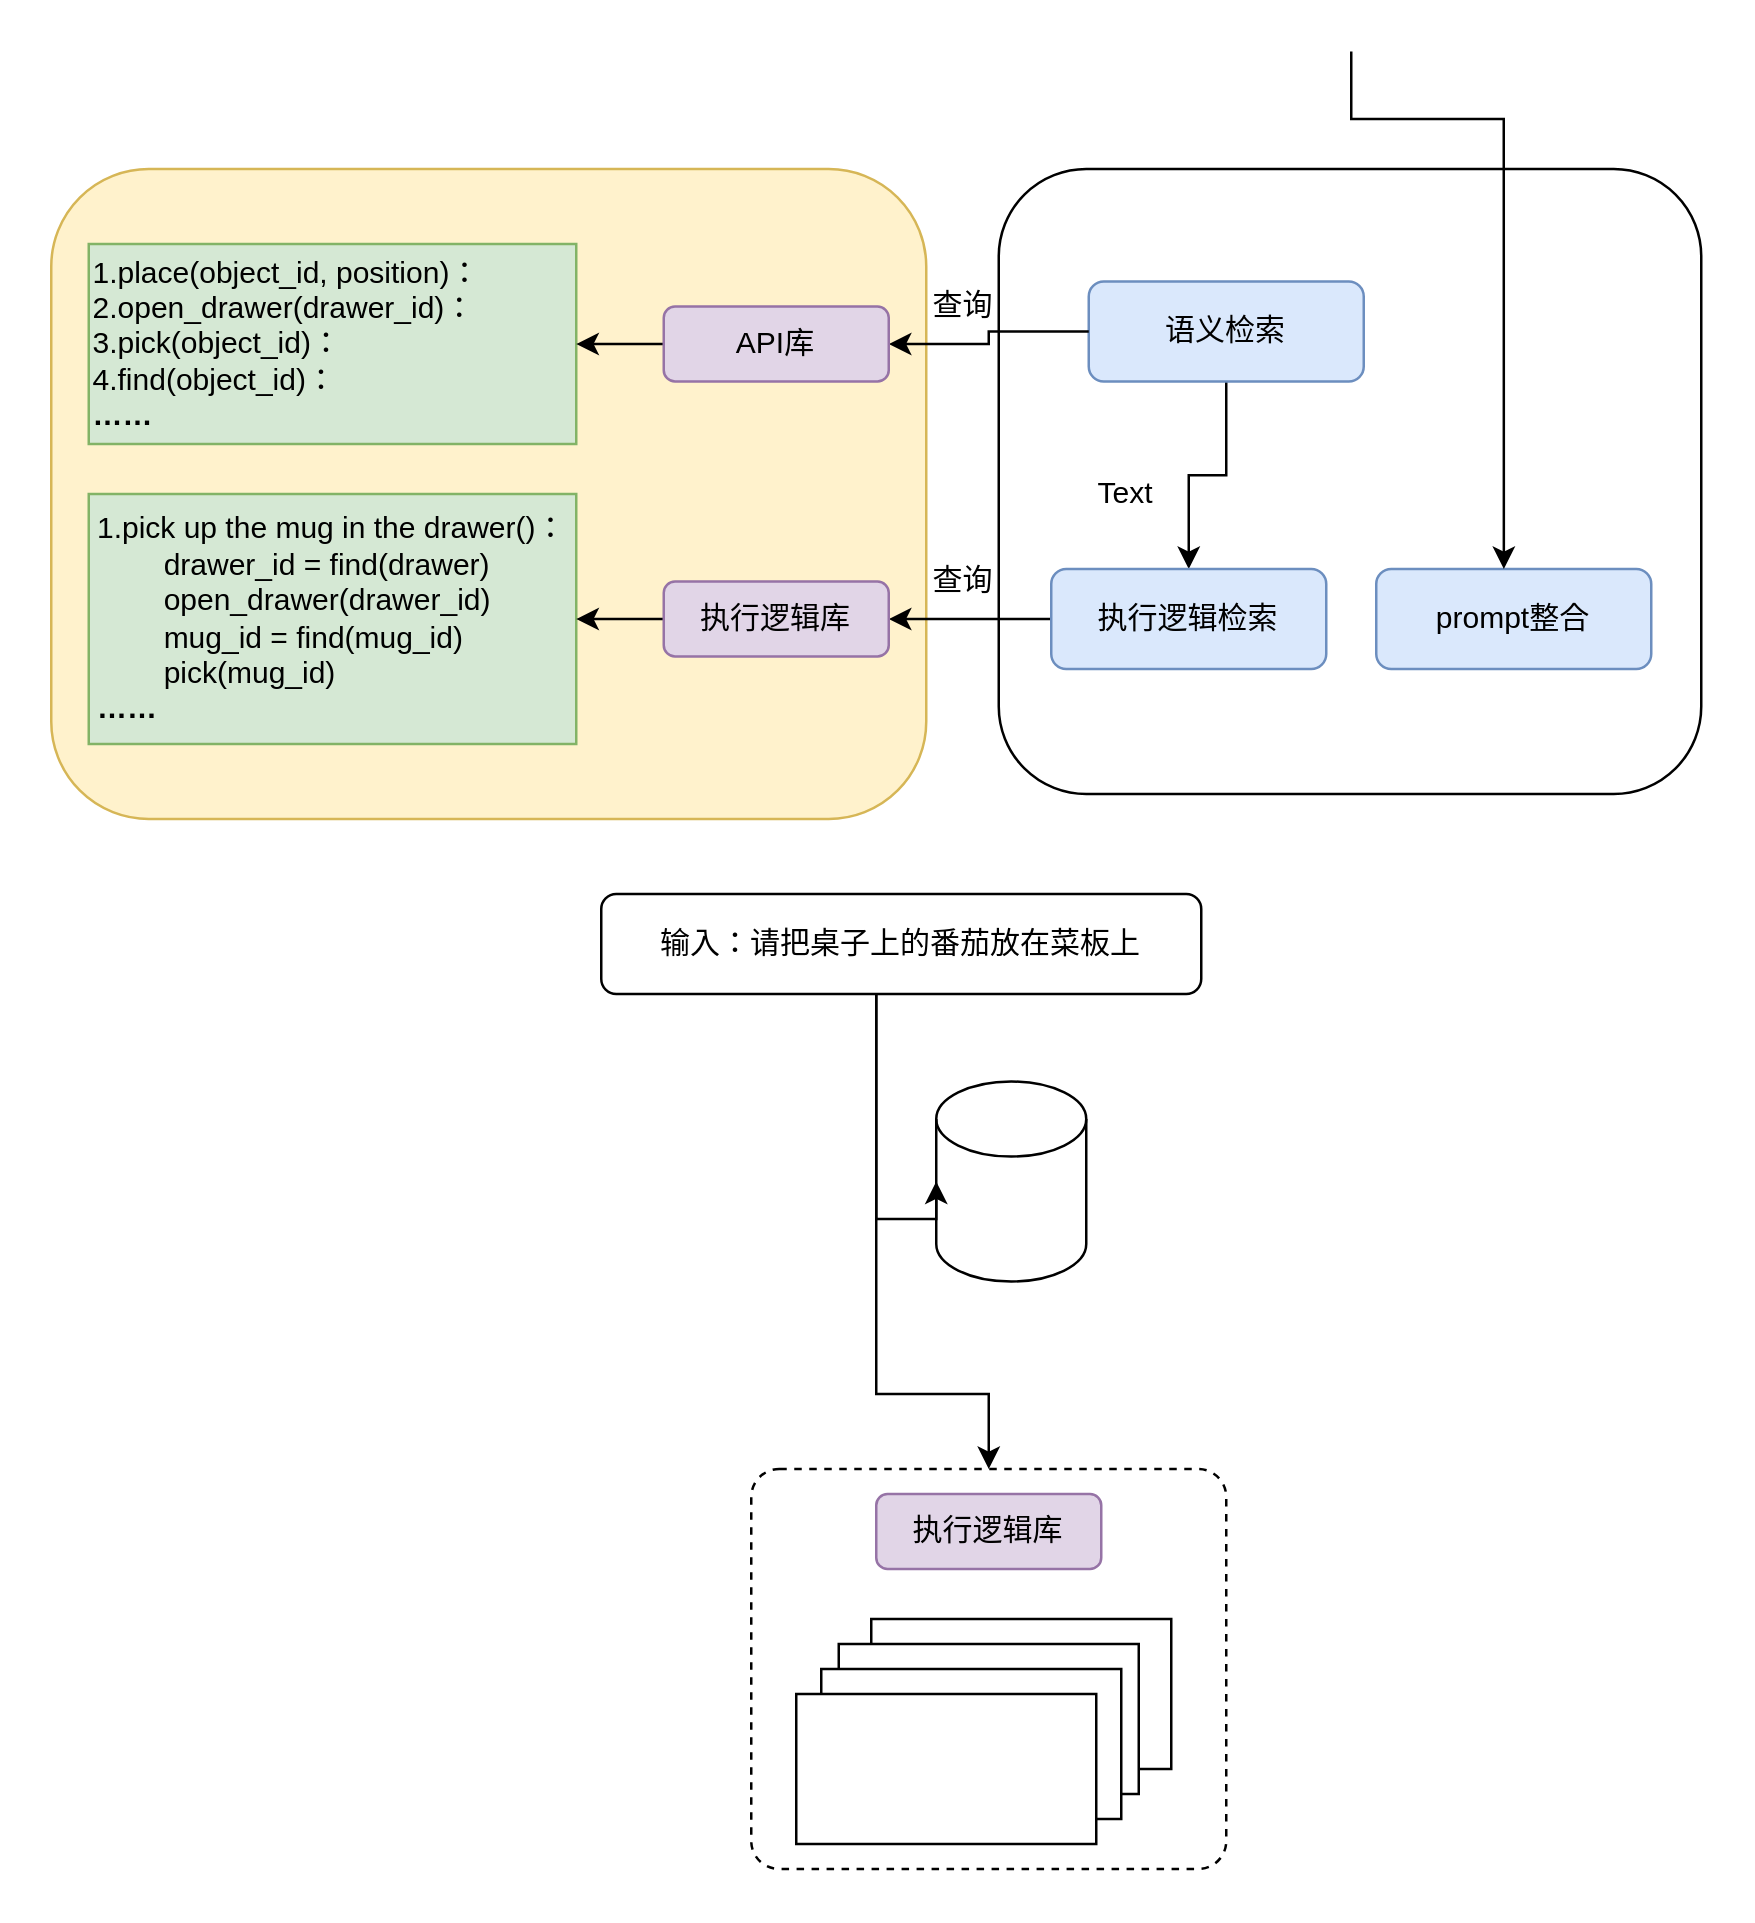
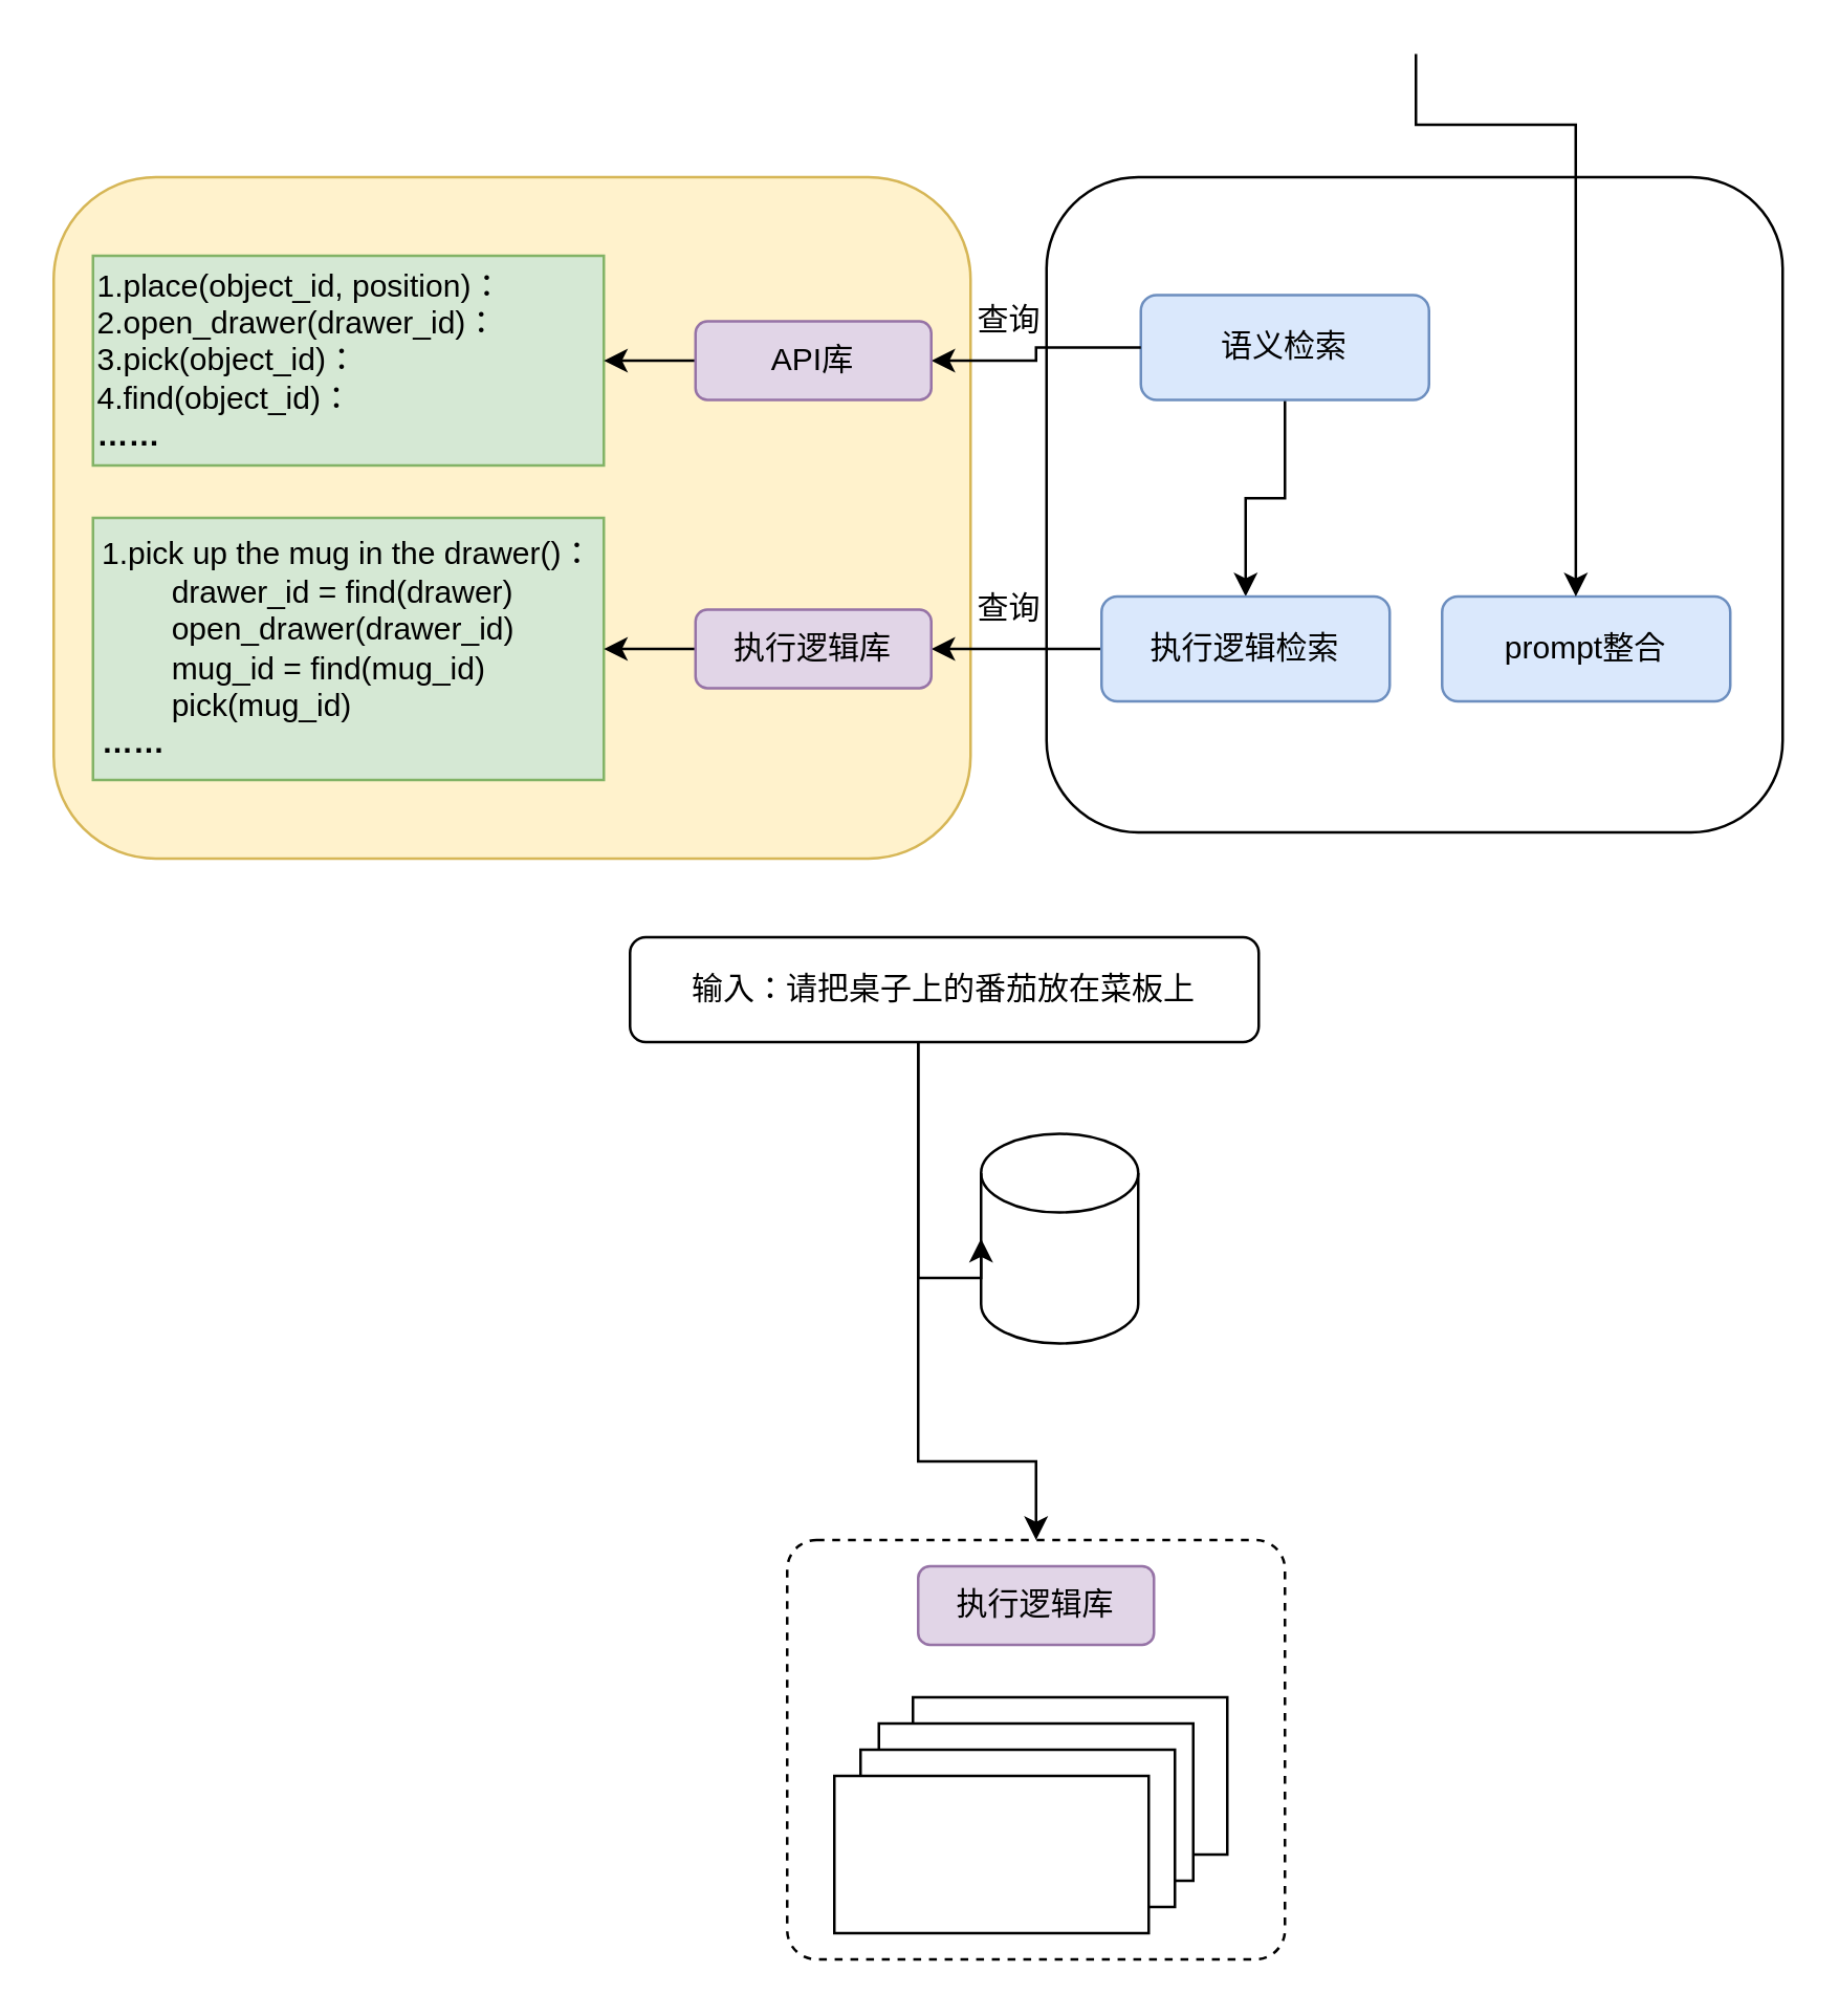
  <mxCell id="0" />
  <mxCell id="1" parent="0" />
  <mxCell id="2" style="edgeStyle=orthogonalEdgeStyle;rounded=0;orthogonalLoop=1;jettySize=auto;html=1;entryX=0.5;entryY=0;entryDx=0;entryDy=0;" edge="1" parent="1" source="3" target="29"><mxGeometry relative="1" as="geometry"><Array as="points"><mxPoint x="350" y="557" /><mxPoint x="395" y="557" /></Array></mxGeometry></mxCell>
  <mxCell id="3" value="输入：请把桌子上的番茄放在菜板上" style="rounded=1;whiteSpace=wrap;html=1;" vertex="1" parent="1"><mxGeometry x="240" y="357" width="240" height="40" as="geometry" /></mxCell>
  <mxCell id="4" value="" style="rounded=1;whiteSpace=wrap;html=1;arcSize=14;" vertex="1" parent="1"><mxGeometry x="399" y="67" width="281" height="250" as="geometry" /></mxCell>
  <mxCell id="5" value="" style="edgeStyle=orthogonalEdgeStyle;rounded=0;orthogonalLoop=1;jettySize=auto;html=1;" edge="1" parent="1" source="6" target="14"><mxGeometry relative="1" as="geometry" /></mxCell>
  <mxCell id="6" value="语义检索" style="rounded=1;whiteSpace=wrap;html=1;fillColor=#dae8fc;strokeColor=#6c8ebf;" vertex="1" parent="1"><mxGeometry x="435" y="112" width="110" height="40" as="geometry" /></mxCell>
  <mxCell id="7" value="" style="rounded=1;whiteSpace=wrap;html=1;fillColor=#fff2cc;strokeColor=#d6b656;" vertex="1" parent="1"><mxGeometry x="20" y="67" width="350" height="260" as="geometry" /></mxCell>
  <mxCell id="8" style="edgeStyle=orthogonalEdgeStyle;rounded=0;orthogonalLoop=1;jettySize=auto;html=1;exitX=0;exitY=0.5;exitDx=0;exitDy=0;" edge="1" parent="1" source="6" target="11"><mxGeometry relative="1" as="geometry" /></mxCell>
  <mxCell id="9" value="1.place(object_id, position)：&lt;br&gt;2.open_drawer(drawer_id)：&lt;br&gt;3.pick(object_id)：&lt;br&gt;4.find(object_id)：&lt;br&gt;&lt;b&gt;……&lt;/b&gt;" style="text;html=1;align=left;verticalAlign=middle;whiteSpace=wrap;rounded=0;fillColor=#d5e8d4;strokeColor=#82b366;" vertex="1" parent="1"><mxGeometry x="35" y="97" width="195" height="80" as="geometry" /></mxCell>
  <mxCell id="10" value="" style="edgeStyle=orthogonalEdgeStyle;rounded=0;orthogonalLoop=1;jettySize=auto;html=1;" edge="1" parent="1" source="11" target="9"><mxGeometry relative="1" as="geometry" /></mxCell>
  <mxCell id="11" value="API库" style="rounded=1;whiteSpace=wrap;html=1;fillColor=#e1d5e7;strokeColor=#9673a6;" vertex="1" parent="1"><mxGeometry x="265" y="122" width="90" height="30" as="geometry" /></mxCell>
  <mxCell id="12" value="&lt;div style=&quot;text-align: left;&quot;&gt;&lt;span style=&quot;background-color: initial;&quot;&gt;1.pick up the mug in the drawer()：&lt;/span&gt;&lt;/div&gt;&lt;div style=&quot;text-align: left;&quot;&gt;&lt;span style=&quot;background-color: initial;&quot;&gt;&lt;span style=&quot;white-space: pre;&quot;&gt;&#09;&lt;/span&gt;drawer_id = find(drawer)&lt;/span&gt;&lt;/div&gt;&lt;div style=&quot;text-align: left;&quot;&gt;&lt;span style=&quot;background-color: initial;&quot;&gt;&lt;span style=&quot;white-space: pre;&quot;&gt;&#09;&lt;/span&gt;open_drawer(drawer_id)&lt;/span&gt;&lt;/div&gt;&lt;div style=&quot;text-align: left;&quot;&gt;&lt;span style=&quot;background-color: initial;&quot;&gt;&lt;span style=&quot;white-space: pre;&quot;&gt;&#09;&lt;/span&gt;mug_id = find(mug_id)&lt;/span&gt;&lt;/div&gt;&lt;div style=&quot;text-align: left;&quot;&gt;&lt;span style=&quot;background-color: initial;&quot;&gt;&lt;span style=&quot;white-space: pre;&quot;&gt;&#09;&lt;/span&gt;pick(mug_id)&lt;/span&gt;&lt;/div&gt;&lt;div style=&quot;text-align: left;&quot;&gt;&lt;b&gt;……&lt;/b&gt;&lt;/div&gt;" style="text;html=1;strokeColor=#82b366;fillColor=#d5e8d4;align=center;verticalAlign=middle;whiteSpace=wrap;rounded=0;" vertex="1" parent="1"><mxGeometry x="35" y="197" width="195" height="100" as="geometry" /></mxCell>
  <mxCell id="13" style="edgeStyle=orthogonalEdgeStyle;rounded=0;orthogonalLoop=1;jettySize=auto;html=1;exitX=0;exitY=0.5;exitDx=0;exitDy=0;entryX=1;entryY=0.5;entryDx=0;entryDy=0;" edge="1" parent="1" source="14" target="16"><mxGeometry relative="1" as="geometry" /></mxCell>
  <mxCell id="14" value="执行逻辑检索" style="rounded=1;whiteSpace=wrap;html=1;fillColor=#dae8fc;strokeColor=#6c8ebf;" vertex="1" parent="1"><mxGeometry x="420" y="227" width="110" height="40" as="geometry" /></mxCell>
  <mxCell id="15" value="" style="edgeStyle=orthogonalEdgeStyle;rounded=0;orthogonalLoop=1;jettySize=auto;html=1;" edge="1" parent="1" source="16" target="12"><mxGeometry relative="1" as="geometry" /></mxCell>
  <mxCell id="16" value="执行逻辑库" style="rounded=1;whiteSpace=wrap;html=1;fillColor=#e1d5e7;strokeColor=#9673a6;" vertex="1" parent="1"><mxGeometry x="265" y="232" width="90" height="30" as="geometry" /></mxCell>
  <mxCell id="17" value="查询" style="text;html=1;strokeColor=none;fillColor=none;align=center;verticalAlign=middle;whiteSpace=wrap;rounded=0;" vertex="1" parent="1"><mxGeometry x="355" y="107" width="60" height="30" as="geometry" /></mxCell>
  <mxCell id="18" value="查询" style="text;html=1;strokeColor=none;fillColor=none;align=center;verticalAlign=middle;whiteSpace=wrap;rounded=0;" vertex="1" parent="1"><mxGeometry x="355" y="217" width="60" height="30" as="geometry" /></mxCell>
  <mxCell id="19" value="prompt整合" style="rounded=1;whiteSpace=wrap;html=1;fillColor=#dae8fc;strokeColor=#6c8ebf;" vertex="1" parent="1"><mxGeometry x="550" y="227" width="110" height="40" as="geometry" /></mxCell>
  <mxCell id="20" style="edgeStyle=orthogonalEdgeStyle;rounded=0;orthogonalLoop=1;jettySize=auto;html=1;entryX=0.464;entryY=-0.08;entryDx=0;entryDy=0;entryPerimeter=0;" edge="1" parent="1"><mxGeometry relative="1" as="geometry"><mxPoint x="540" y="20" as="sourcePoint" /><mxPoint x="601.04" y="227" as="targetPoint" /><Array as="points"><mxPoint x="540" y="20" /><mxPoint x="540" y="47" /><mxPoint x="601" y="47" /></Array></mxGeometry></mxCell>
- <mxCell id="21" value="Text" style="text;html=1;strokeColor=none;fillColor=none;align=center;verticalAlign=middle;whiteSpace=wrap;rounded=0;" vertex="1" parent="1"><mxGeometry x="420" y="182" width="60" height="30" as="geometry" /></mxCell>
  <mxCell id="22" value="" style="shape=cylinder3;whiteSpace=wrap;html=1;boundedLbl=1;backgroundOutline=1;size=15;" vertex="1" parent="1"><mxGeometry x="374" y="432" width="60" height="80" as="geometry" /></mxCell>
  <mxCell id="23" value="" style="group" vertex="1" connectable="0" parent="1"><mxGeometry x="300" y="587" width="190" height="160" as="geometry" /></mxCell>
  <mxCell id="24" value="" style="rounded=0;whiteSpace=wrap;html=1;flipH=1;flipV=1;" vertex="1" parent="23"><mxGeometry x="48" y="60" width="120" height="60" as="geometry" /></mxCell>
  <mxCell id="25" value="" style="rounded=0;whiteSpace=wrap;html=1;flipH=1;flipV=1;" vertex="1" parent="23"><mxGeometry x="35" y="70" width="120" height="60" as="geometry" /></mxCell>
  <mxCell id="26" value="" style="rounded=0;whiteSpace=wrap;html=1;flipH=1;flipV=1;" vertex="1" parent="23"><mxGeometry x="28" y="80" width="120" height="60" as="geometry" /></mxCell>
  <mxCell id="27" value="" style="rounded=0;whiteSpace=wrap;html=1;flipH=1;flipV=1;" vertex="1" parent="23"><mxGeometry x="18" y="90" width="120" height="60" as="geometry" /></mxCell>
  <mxCell id="28" value="" style="group" vertex="1" connectable="0" parent="23"><mxGeometry width="190" height="160" as="geometry" /></mxCell>
  <mxCell id="29" value="" style="rounded=1;whiteSpace=wrap;html=1;fillColor=none;arcSize=7;dashed=1;" vertex="1" parent="28"><mxGeometry width="190" height="160" as="geometry" /></mxCell>
  <mxCell id="30" value="执行逻辑库" style="rounded=1;whiteSpace=wrap;html=1;fillColor=#e1d5e7;strokeColor=#9673a6;" vertex="1" parent="28"><mxGeometry x="50" y="10" width="90" height="30" as="geometry" /></mxCell>
  <mxCell id="31" style="edgeStyle=orthogonalEdgeStyle;rounded=0;orthogonalLoop=1;jettySize=auto;html=1;entryX=0;entryY=0.5;entryDx=0;entryDy=0;entryPerimeter=0;" edge="1" parent="1" source="3" target="22"><mxGeometry relative="1" as="geometry"><Array as="points"><mxPoint x="350" y="487" /><mxPoint x="374" y="487" /></Array></mxGeometry></mxCell>
